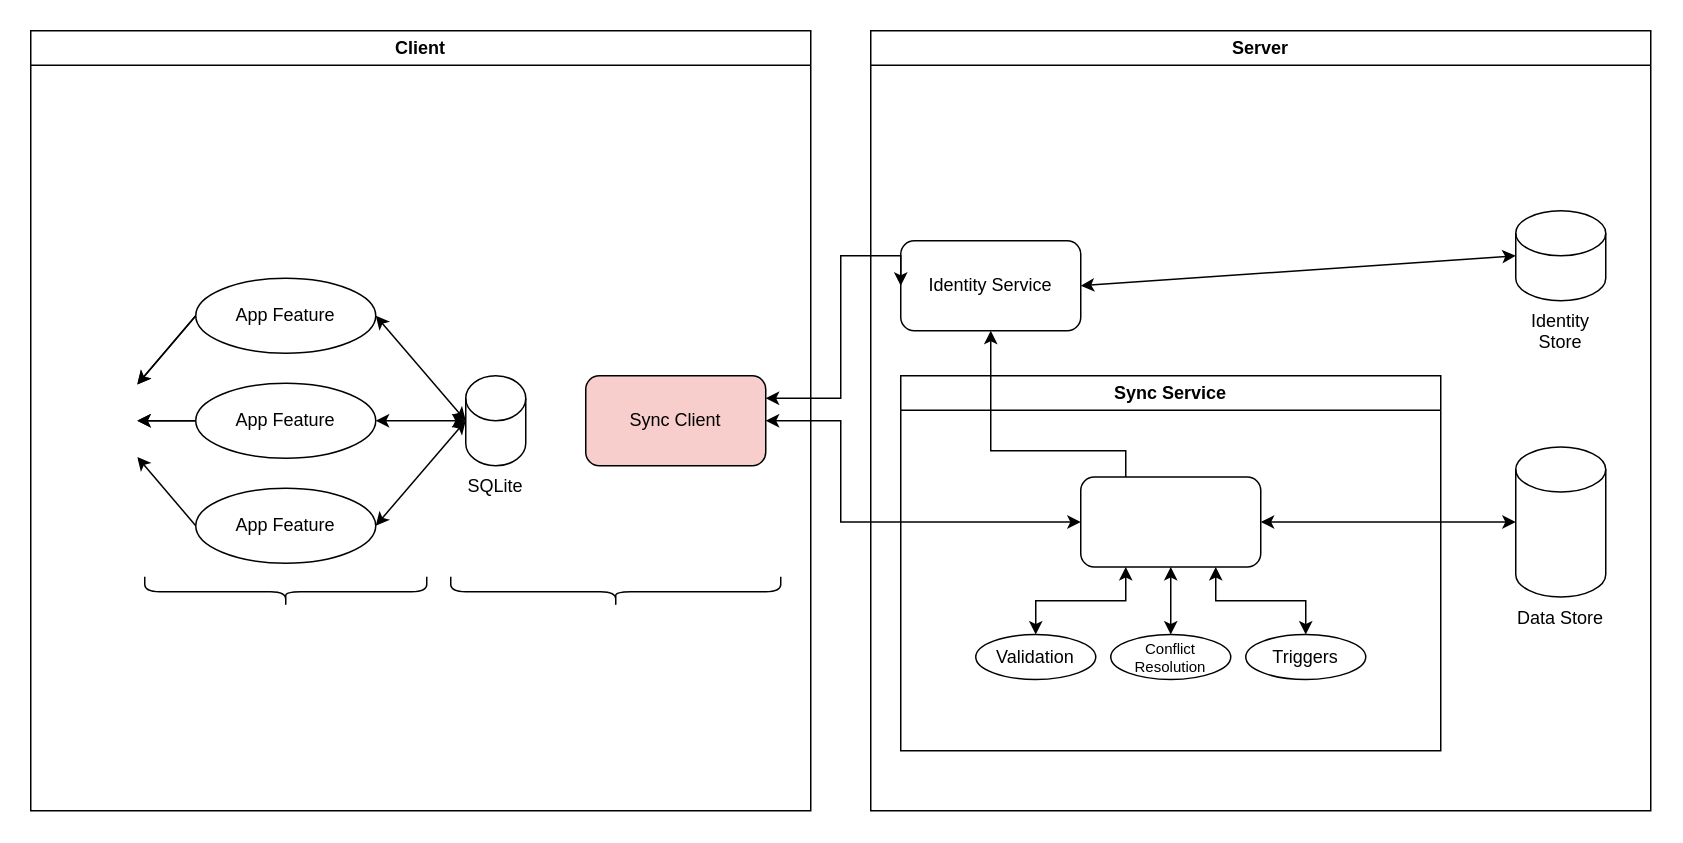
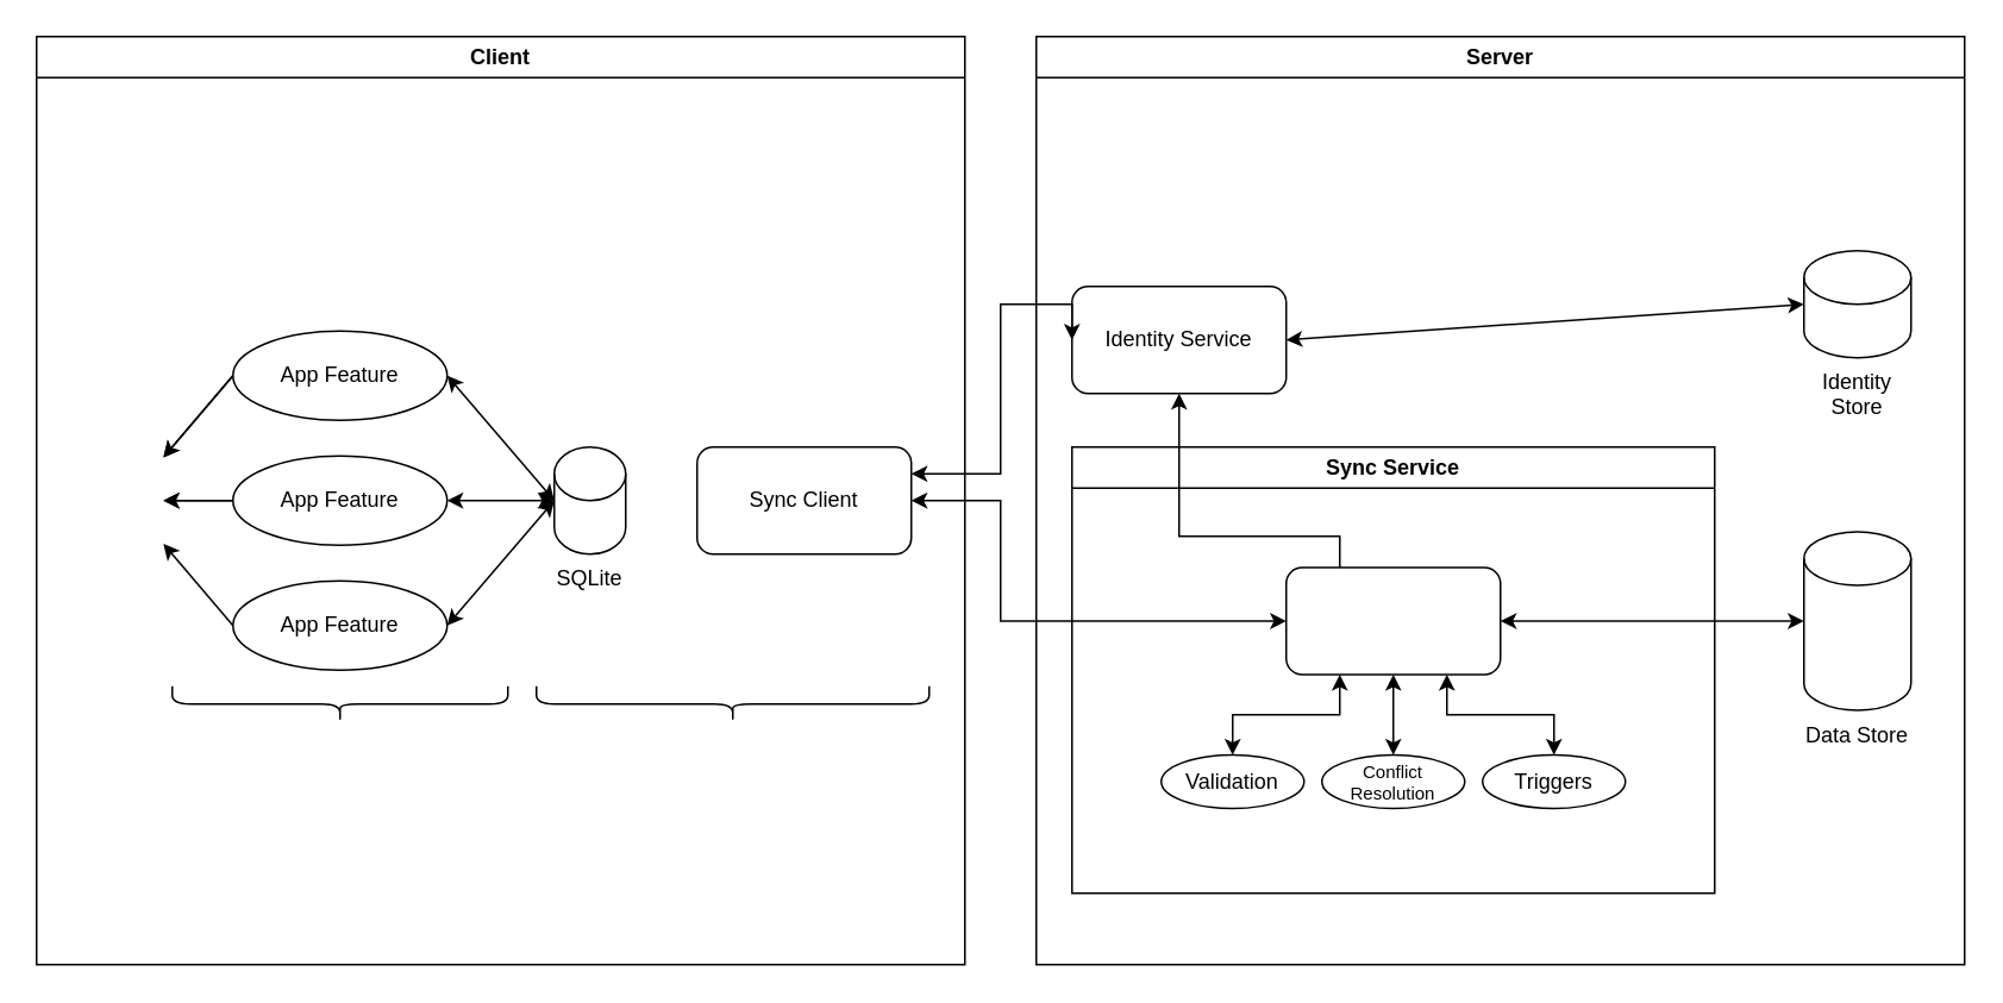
  <mxCell id="0" />
  <mxCell id="1" parent="0" />
  <mxCell id="2" value="Server" style="swimlane;whiteSpace=wrap;html=1;" vertex="1" parent="1"><mxGeometry x="580" y="20" width="520" height="520" as="geometry"><mxRectangle x="600" y="40" width="120" height="30" as="alternateBounds" /></mxGeometry></mxCell>
  <mxCell id="3" style="rounded=0;orthogonalLoop=1;jettySize=auto;html=1;exitX=1;exitY=0.5;exitDx=0;exitDy=0;entryX=0;entryY=0.5;entryDx=0;entryDy=0;entryPerimeter=0;fontColor=#FFFFFF;startArrow=classic;startFill=1;endArrow=classic;endFill=1;" edge="1" parent="2" source="5" target="13"><mxGeometry relative="1" as="geometry" /></mxCell>
  <mxCell id="4" value="Sync Service" style="swimlane;whiteSpace=wrap;html=1;fontFamily=Helvetica;fontSize=12;fontColor=default;align=center;strokeColor=default;fillColor=default;" vertex="1" parent="2"><mxGeometry x="20" y="230" width="360" height="250" as="geometry"><mxRectangle x="20" y="230" width="90" height="30" as="alternateBounds" /></mxGeometry></mxCell>
  <mxCell id="5" value="Sync Core" style="rounded=1;whiteSpace=wrap;html=1;fontColor=#FFFFFF;" vertex="1" parent="4"><mxGeometry x="120" y="67.5" width="120" height="60" as="geometry" /></mxCell>
  <mxCell id="6" style="edgeStyle=orthogonalEdgeStyle;rounded=0;orthogonalLoop=1;jettySize=auto;html=1;exitX=0.5;exitY=0;exitDx=0;exitDy=0;entryX=0.25;entryY=1;entryDx=0;entryDy=0;fontColor=#FFFFFF;startArrow=classic;startFill=1;endArrow=classic;endFill=1;" edge="1" parent="4" source="7" target="5"><mxGeometry relative="1" as="geometry" /></mxCell>
  <mxCell id="7" value="Validation" style="ellipse;whiteSpace=wrap;html=1;" vertex="1" parent="4"><mxGeometry x="50" y="172.5" width="80" height="30" as="geometry" /></mxCell>
  <mxCell id="8" style="edgeStyle=orthogonalEdgeStyle;rounded=0;orthogonalLoop=1;jettySize=auto;html=1;exitX=0.5;exitY=0;exitDx=0;exitDy=0;entryX=0.75;entryY=1;entryDx=0;entryDy=0;fontColor=#FFFFFF;startArrow=classic;startFill=1;endArrow=classic;endFill=1;" edge="1" parent="4" source="9" target="5"><mxGeometry relative="1" as="geometry" /></mxCell>
  <mxCell id="9" value="Triggers" style="ellipse;whiteSpace=wrap;html=1;" vertex="1" parent="4"><mxGeometry x="230" y="172.5" width="80" height="30" as="geometry" /></mxCell>
  <mxCell id="10" style="edgeStyle=orthogonalEdgeStyle;rounded=0;orthogonalLoop=1;jettySize=auto;html=1;exitX=0.5;exitY=0;exitDx=0;exitDy=0;entryX=0.5;entryY=1;entryDx=0;entryDy=0;fontColor=#FFFFFF;startArrow=classic;startFill=1;endArrow=classic;endFill=1;" edge="1" parent="4" source="11" target="5"><mxGeometry relative="1" as="geometry" /></mxCell>
  <mxCell id="11" value="Conflict Resolution" style="ellipse;whiteSpace=wrap;html=1;fontSize=10;" vertex="1" parent="4"><mxGeometry x="140" y="172.5" width="80" height="30" as="geometry" /></mxCell>
  <mxCell id="12" style="edgeStyle=orthogonalEdgeStyle;rounded=0;orthogonalLoop=1;jettySize=auto;html=1;exitX=0.25;exitY=0;exitDx=0;exitDy=0;entryX=0.5;entryY=1;entryDx=0;entryDy=0;fontColor=#FFFFFF;startArrow=none;startFill=0;endArrow=classic;endFill=1;" edge="1" parent="2" source="5" target="15"><mxGeometry x="-0.111" y="-10" relative="1" as="geometry"><Array as="points"><mxPoint x="170" y="280" /><mxPoint x="80" y="280" /></Array><mxPoint as="offset" /></mxGeometry></mxCell>
  <mxCell id="13" value="Data Store" style="shape=cylinder3;whiteSpace=wrap;html=1;boundedLbl=1;backgroundOutline=1;size=15;labelPosition=center;verticalLabelPosition=bottom;align=center;verticalAlign=top;" vertex="1" parent="2"><mxGeometry x="430" y="277.5" width="60" height="100" as="geometry" /></mxCell>
  <mxCell id="14" style="edgeStyle=none;rounded=0;orthogonalLoop=1;jettySize=auto;html=1;exitX=1;exitY=0.5;exitDx=0;exitDy=0;entryX=0;entryY=0.5;entryDx=0;entryDy=0;entryPerimeter=0;fontColor=#FFFFFF;startArrow=classic;startFill=1;endArrow=classic;endFill=1;" edge="1" parent="2" source="15" target="16"><mxGeometry relative="1" as="geometry" /></mxCell>
  <mxCell id="15" value="Identity Service" style="rounded=1;whiteSpace=wrap;html=1;" vertex="1" parent="2"><mxGeometry x="20" y="140" width="120" height="60" as="geometry" /></mxCell>
  <mxCell id="16" value="Identity Store" style="shape=cylinder3;whiteSpace=wrap;html=1;boundedLbl=1;backgroundOutline=1;size=15;labelPosition=center;verticalLabelPosition=bottom;align=center;verticalAlign=top;" vertex="1" parent="2"><mxGeometry x="430" y="120" width="60" height="60" as="geometry" /></mxCell>
  <mxCell id="17" value="Client" style="swimlane;whiteSpace=wrap;html=1;startSize=23;rounded=0;shadow=0;glass=0;swimlaneLine=1;" vertex="1" parent="1"><mxGeometry x="20" y="20" width="520" height="520" as="geometry" /></mxCell>
  <mxCell id="18" style="rounded=0;orthogonalLoop=1;jettySize=auto;html=1;exitX=0;exitY=0.5;exitDx=0;exitDy=0;exitPerimeter=0;entryX=1;entryY=0.5;entryDx=0;entryDy=0;startArrow=classic;startFill=1;" edge="1" parent="17" source="21" target="24"><mxGeometry relative="1" as="geometry" /></mxCell>
  <mxCell id="19" style="edgeStyle=none;rounded=0;orthogonalLoop=1;jettySize=auto;html=1;exitX=0;exitY=0.5;exitDx=0;exitDy=0;exitPerimeter=0;entryX=1;entryY=0.5;entryDx=0;entryDy=0;startArrow=classic;startFill=1;" edge="1" parent="17" source="21" target="26"><mxGeometry relative="1" as="geometry" /></mxCell>
  <mxCell id="20" style="edgeStyle=none;rounded=0;orthogonalLoop=1;jettySize=auto;html=1;exitX=0;exitY=0.5;exitDx=0;exitDy=0;exitPerimeter=0;entryX=1;entryY=0.5;entryDx=0;entryDy=0;startArrow=classic;startFill=1;" edge="1" parent="17" source="21" target="28"><mxGeometry relative="1" as="geometry" /></mxCell>
  <mxCell id="21" value="SQLite" style="shape=cylinder3;whiteSpace=wrap;html=1;boundedLbl=1;backgroundOutline=1;size=15;labelPosition=center;verticalLabelPosition=bottom;align=center;verticalAlign=top;" vertex="1" parent="17"><mxGeometry x="290" y="230" width="40" height="60" as="geometry" /></mxCell>
- <mxCell id="22" value="Sync Client" style="rounded=1;whiteSpace=wrap;html=1;fillColor=#f8cecc;" vertex="1" parent="17"><mxGeometry x="370" y="230" width="120" height="60" as="geometry" /></mxCell>
+ <mxCell id="22" value="Sync Client" style="rounded=1;whiteSpace=wrap;html=1;" vertex="1" parent="17"><mxGeometry x="370" y="230" width="120" height="60" as="geometry" /></mxCell>
  <mxCell id="23" style="edgeStyle=none;rounded=0;orthogonalLoop=1;jettySize=auto;html=1;exitX=0;exitY=0.5;exitDx=0;exitDy=0;fontColor=#FFFFFF;startArrow=none;startFill=0;" edge="1" parent="17" source="24" target="29"><mxGeometry relative="1" as="geometry" /></mxCell>
  <mxCell id="24" value="App Feature" style="ellipse;whiteSpace=wrap;html=1;" vertex="1" parent="17"><mxGeometry x="110" y="165" width="120" height="50" as="geometry" /></mxCell>
  <mxCell id="25" style="edgeStyle=none;rounded=0;orthogonalLoop=1;jettySize=auto;html=1;exitX=0;exitY=0.5;exitDx=0;exitDy=0;fontColor=#FFFFFF;startArrow=none;startFill=0;" edge="1" parent="17" source="26" target="29"><mxGeometry relative="1" as="geometry" /></mxCell>
  <mxCell id="26" value="App Feature" style="ellipse;whiteSpace=wrap;html=1;" vertex="1" parent="17"><mxGeometry x="110" y="235" width="120" height="50" as="geometry" /></mxCell>
  <mxCell id="27" style="edgeStyle=none;rounded=0;orthogonalLoop=1;jettySize=auto;html=1;exitX=0;exitY=0.5;exitDx=0;exitDy=0;fontColor=#FFFFFF;startArrow=none;startFill=0;" edge="1" parent="17" source="28" target="29"><mxGeometry relative="1" as="geometry" /></mxCell>
  <mxCell id="28" value="App Feature" style="ellipse;whiteSpace=wrap;html=1;" vertex="1" parent="17"><mxGeometry x="110" y="305" width="120" height="50" as="geometry" /></mxCell>
  <mxCell id="29" value="View" style="outlineConnect=0;fontColor=#FFFFFF;fillColor=#FFFFFF;strokeColor=none;dashed=0;verticalLabelPosition=bottom;verticalAlign=top;align=center;html=1;fontSize=12;fontStyle=0;aspect=fixed;pointerEvents=1;shape=mxgraph.aws4.mobile_client;strokeWidth=0;fillStyle=auto;shadow=0;" vertex="1" parent="17"><mxGeometry x="30" y="221" width="41" height="78" as="geometry" /></mxCell>
  <mxCell id="30" style="edgeStyle=none;rounded=0;orthogonalLoop=1;jettySize=auto;html=1;exitX=0;exitY=0.5;exitDx=0;exitDy=0;fontColor=#FFFFFF;startArrow=none;startFill=0;" edge="1" parent="17"><mxGeometry relative="1" as="geometry"><mxPoint x="110" y="190" as="sourcePoint" /><mxPoint x="71" y="235.882" as="targetPoint" /></mxGeometry></mxCell>
  <mxCell id="31" style="edgeStyle=none;rounded=0;orthogonalLoop=1;jettySize=auto;html=1;exitX=0;exitY=0.5;exitDx=0;exitDy=0;fontColor=#FFFFFF;startArrow=none;startFill=0;" edge="1" parent="17"><mxGeometry relative="1" as="geometry"><mxPoint x="110" y="260" as="sourcePoint" /><mxPoint x="71" y="260" as="targetPoint" /></mxGeometry></mxCell>
  <mxCell id="32" value="" style="group" vertex="1" connectable="0" parent="17"><mxGeometry x="76" y="364" width="188" height="40" as="geometry" /></mxCell>
  <mxCell id="33" value="" style="shape=curlyBracket;whiteSpace=wrap;html=1;rounded=1;labelPosition=left;verticalLabelPosition=middle;align=right;verticalAlign=middle;fontSize=10;fontColor=#FFFFFF;rotation=-90;" vertex="1" parent="32"><mxGeometry x="84" y="-84" width="20" height="188" as="geometry" /></mxCell>
  <mxCell id="34" value="Controller/Presenter/ViewModel" style="text;html=1;align=center;verticalAlign=middle;resizable=0;points=[];autosize=1;strokeColor=none;fillColor=none;fontSize=10;fontColor=#FFFFFF;" vertex="1" parent="32"><mxGeometry x="14" y="10" width="160" height="30" as="geometry" /></mxCell>
  <mxCell id="35" value="" style="group" vertex="1" connectable="0" parent="17"><mxGeometry x="280" y="364" width="220" height="40" as="geometry" /></mxCell>
  <mxCell id="36" value="" style="shape=curlyBracket;whiteSpace=wrap;html=1;rounded=1;labelPosition=left;verticalLabelPosition=middle;align=right;verticalAlign=middle;fontSize=10;fontColor=#FFFFFF;rotation=-90;" vertex="1" parent="35"><mxGeometry x="100" y="-100" width="20" height="220" as="geometry" /></mxCell>
  <mxCell id="37" value="Model" style="text;html=1;align=center;verticalAlign=middle;resizable=0;points=[];autosize=1;strokeColor=none;fillColor=none;fontSize=10;fontColor=#FFFFFF;" vertex="1" parent="35"><mxGeometry x="85" y="10" width="50" height="30" as="geometry" /></mxCell>
  <mxCell id="38" style="edgeStyle=orthogonalEdgeStyle;rounded=0;orthogonalLoop=1;jettySize=auto;html=1;exitX=1;exitY=0.5;exitDx=0;exitDy=0;entryX=0;entryY=0.5;entryDx=0;entryDy=0;startArrow=classic;startFill=1;" edge="1" parent="1" source="22" target="5"><mxGeometry relative="1" as="geometry"><Array as="points"><mxPoint x="560" y="280" /><mxPoint x="560" y="348" /><mxPoint x="720" y="348" /></Array></mxGeometry></mxCell>
  <mxCell id="39" style="edgeStyle=orthogonalEdgeStyle;rounded=0;orthogonalLoop=1;jettySize=auto;html=1;exitX=1;exitY=0.25;exitDx=0;exitDy=0;entryX=0;entryY=0.5;entryDx=0;entryDy=0;fontColor=#FFFFFF;startArrow=classic;startFill=1;endArrow=classic;endFill=1;" edge="1" parent="1" source="22" target="15"><mxGeometry relative="1" as="geometry"><Array as="points"><mxPoint x="560" y="265" /><mxPoint x="560" y="170" /></Array></mxGeometry></mxCell>
